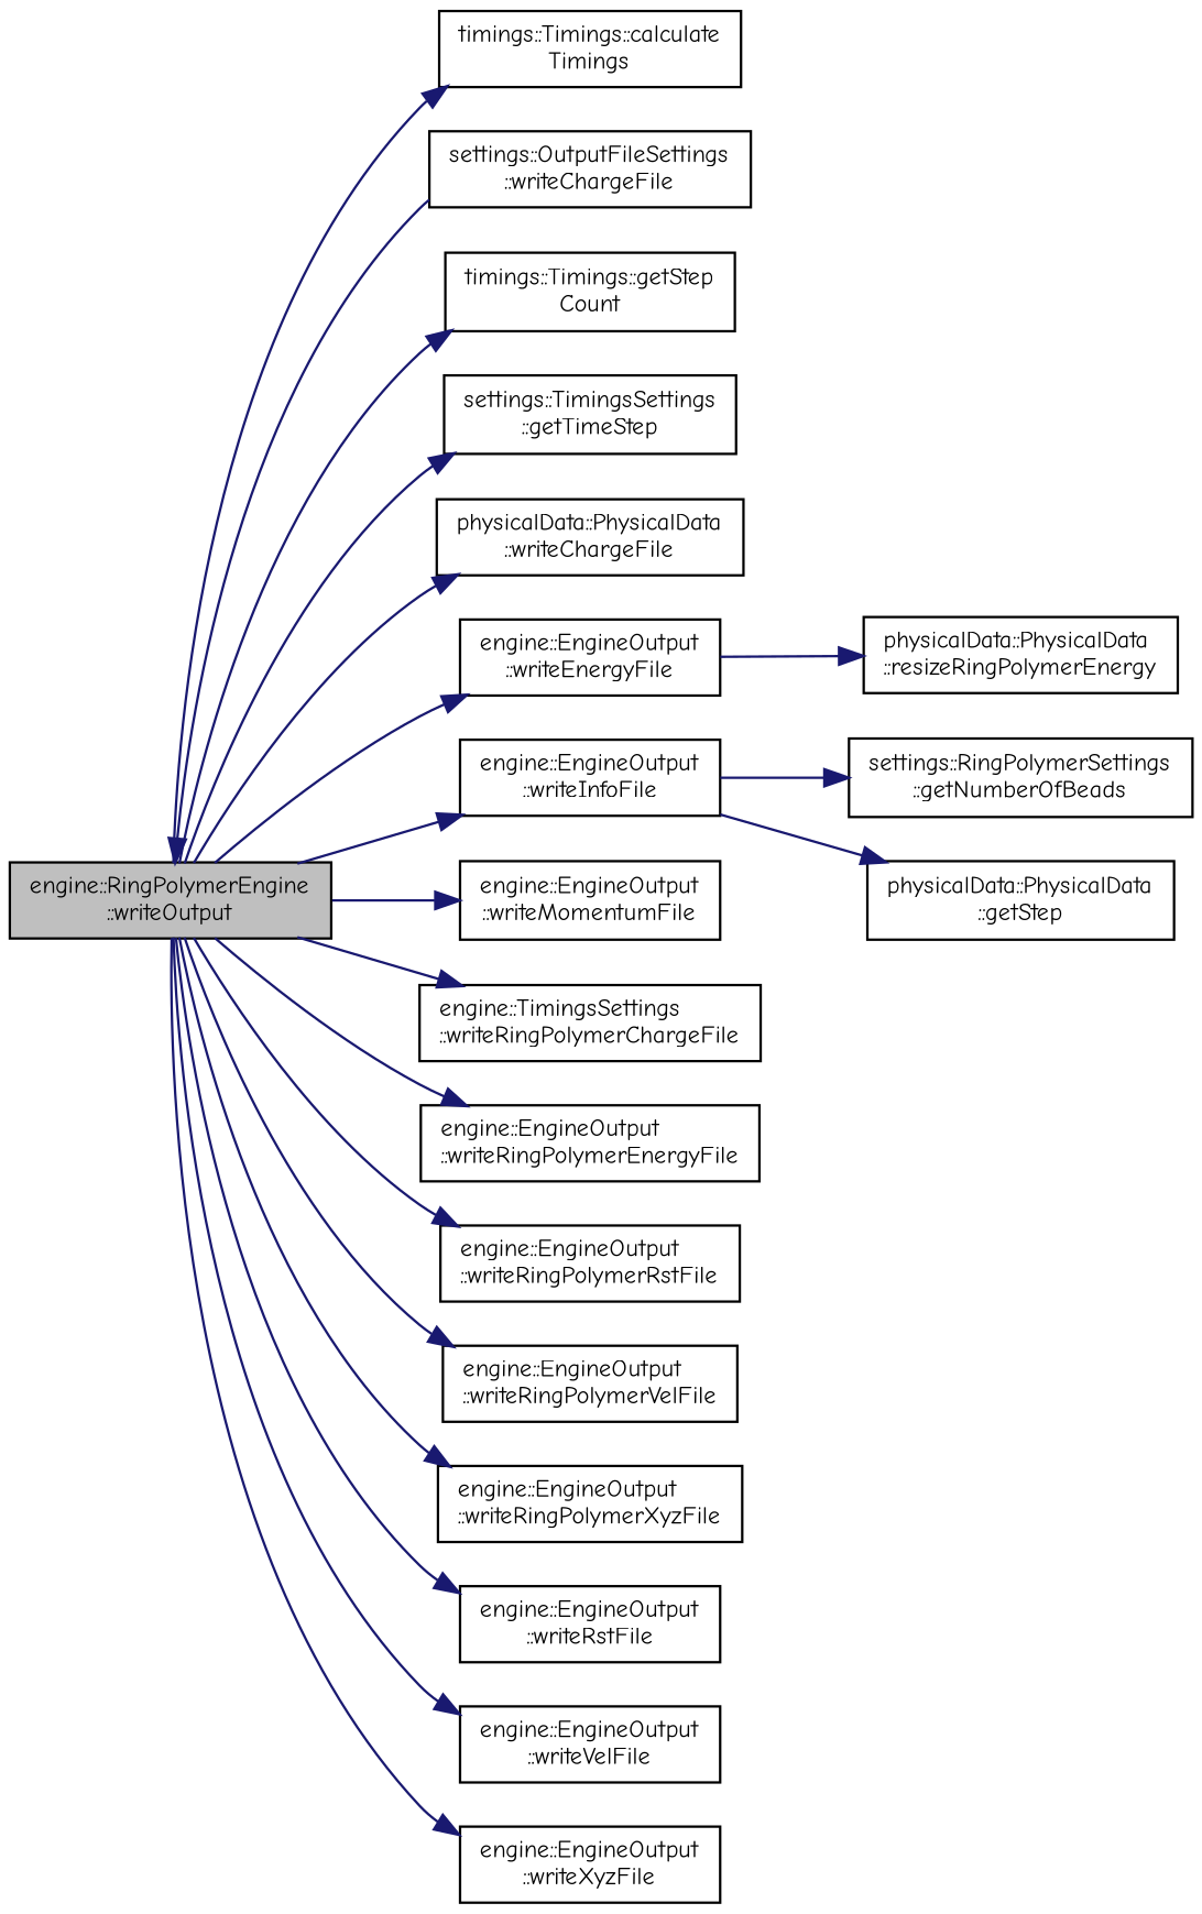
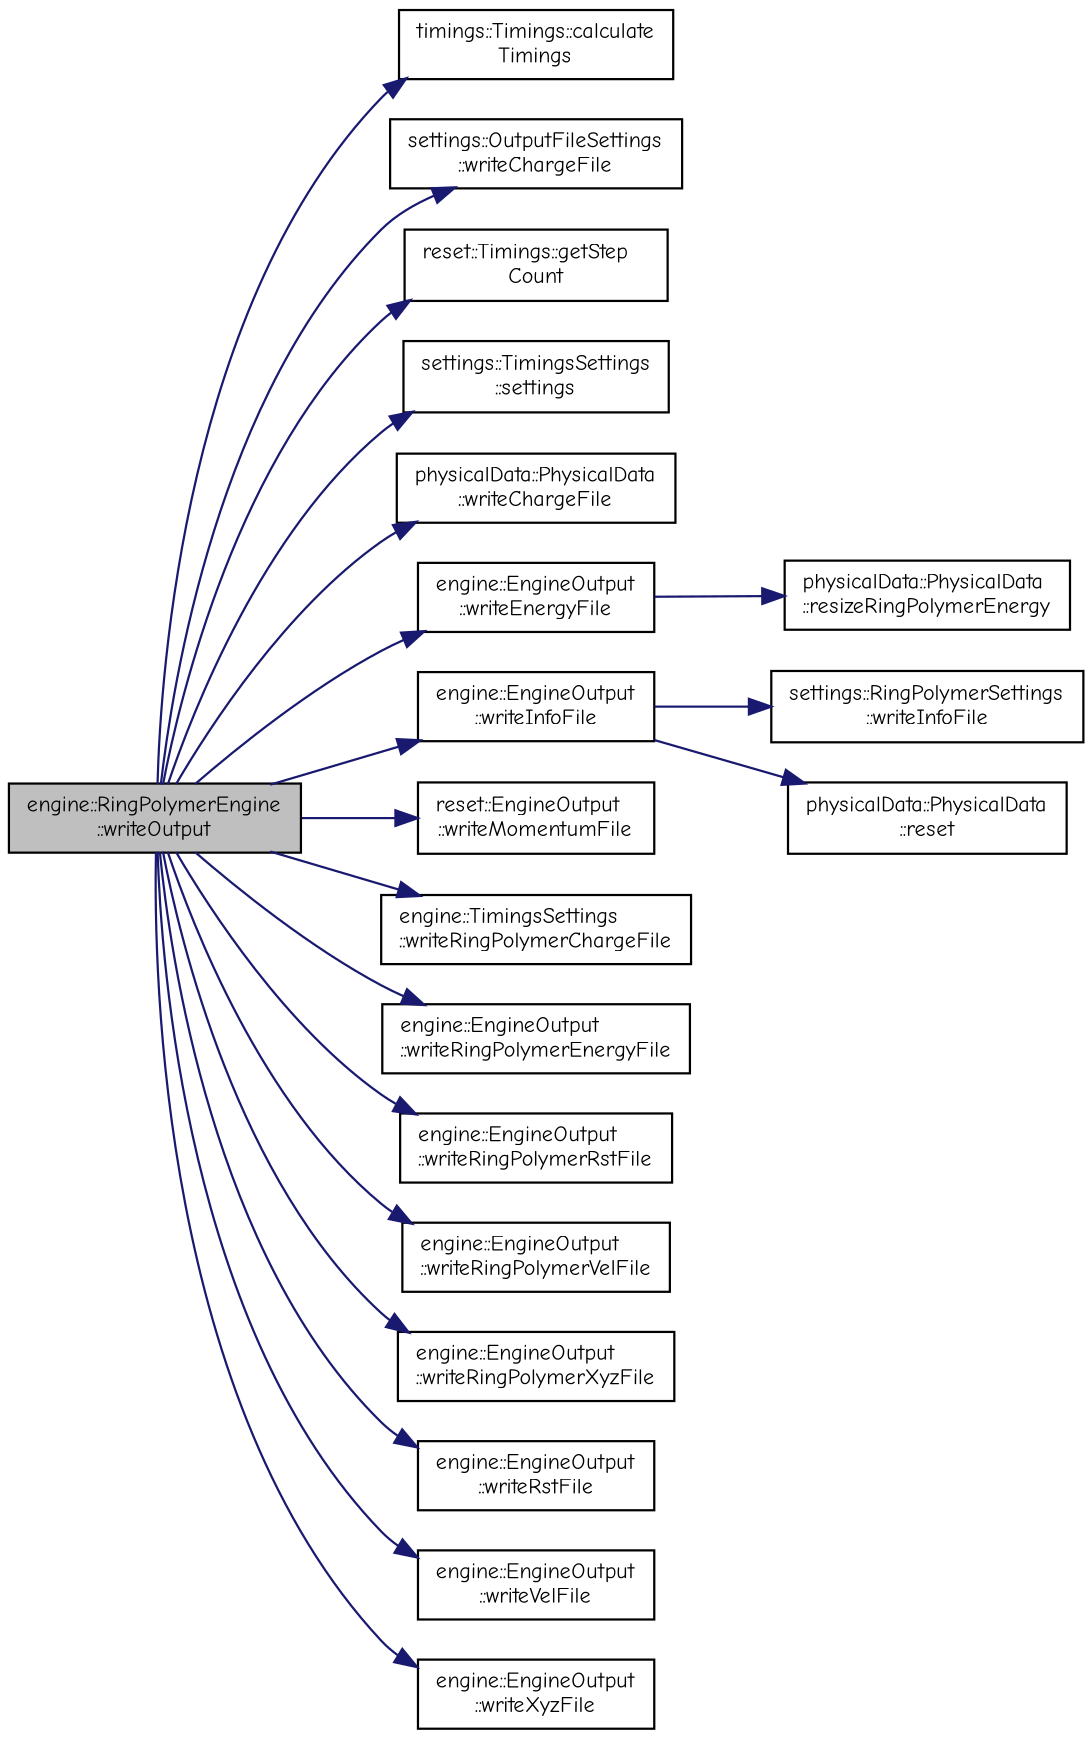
  digraph {
    fontname="Comic Neue"
    rankdir=LR
    node [color=black fillcolor=white fontname="Comic Neue" fontsize=10 shape=record style=filled]
    edge [color=midnightblue fontname="Comic Neue" fontsize=10 labelfontname=Helvetica labelfontsize=10 style=solid]
    n1 [fillcolor=grey75 fontcolor=black height=0.2 label="engine::RingPolymerEngine\l::writeOutput" width=0.4]
    n2 [height=0.2 label="timings::Timings::calculate\lTimings" width=0.4]
    n3 [height=0.2 label="settings::OutputFileSettings\l::writeChargeFile" width=0.4]
-   n4 [height=0.2 label="timings::Timings::getStep\lCount" width=0.4]
-   n5 [height=0.2 label="settings::TimingsSettings\l::getTimeStep" width=0.4]
+   n4 [height=0.2 label="reset::Timings::getStep\lCount" width=0.4]
+   n5 [height=0.2 label="settings::TimingsSettings\l::settings" width=0.4]
    n6 [height=0.2 label="physicalData::PhysicalData\l::writeChargeFile" width=0.4]
    n7 [height=0.2 label="engine::EngineOutput\l::writeEnergyFile" width=0.4]
    n8 [height=0.2 label="engine::EngineOutput\l::writeInfoFile" width=0.4]
-   n9 [height=0.2 label="engine::EngineOutput\l::writeMomentumFile" width=0.4]
+   n9 [height=0.2 label="reset::EngineOutput\l::writeMomentumFile" width=0.4]
    n10 [height=0.2 label="engine::TimingsSettings\l::writeRingPolymerChargeFile" width=0.4]
    n11 [height=0.2 label="engine::EngineOutput\l::writeRingPolymerEnergyFile" width=0.4]
    n12 [height=0.2 label="engine::EngineOutput\l::writeRingPolymerRstFile" width=0.4]
    n13 [height=0.2 label="engine::EngineOutput\l::writeRingPolymerVelFile" width=0.4]
    n14 [height=0.2 label="engine::EngineOutput\l::writeRingPolymerXyzFile" width=0.4]
    n15 [height=0.2 label="engine::EngineOutput\l::writeRstFile" width=0.4]
    n16 [height=0.2 label="engine::EngineOutput\l::writeVelFile" width=0.4]
    n17 [height=0.2 label="engine::EngineOutput\l::writeXyzFile" width=0.4]
-   n18 [height=0.2 label="settings::RingPolymerSettings\l::getNumberOfBeads" width=0.4]
-   n19 [height=0.2 label="physicalData::PhysicalData\l::getStep" width=0.4]
+   n18 [height=0.2 label="settings::RingPolymerSettings\l::writeInfoFile" width=0.4]
+   n19 [height=0.2 label="physicalData::PhysicalData\l::reset" width=0.4]
    n20 [height=0.2 label="physicalData::PhysicalData\l::resizeRingPolymerEnergy" width=0.4]
    n1 -> n2
-   n3 -> n1
+   n1 -> n3
    n1 -> n4
    n1 -> n5
    n1 -> n6
    n1 -> n7
    n1 -> n8
    n1 -> n9
    n1 -> n10
    n1 -> n11
    n1 -> n12
    n1 -> n13
    n1 -> n14
    n1 -> n15
    n1 -> n16
    n1 -> n17
    n7 -> n20
    n8 -> n18
    n8 -> n19
  }
